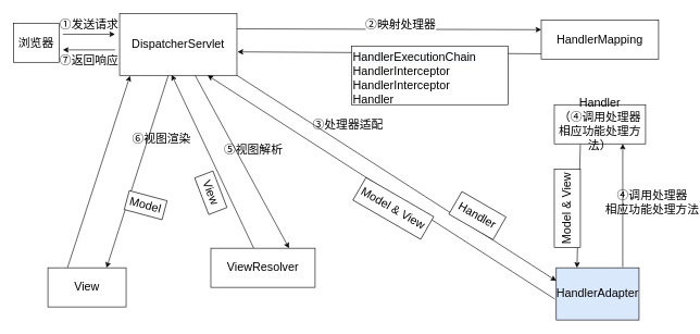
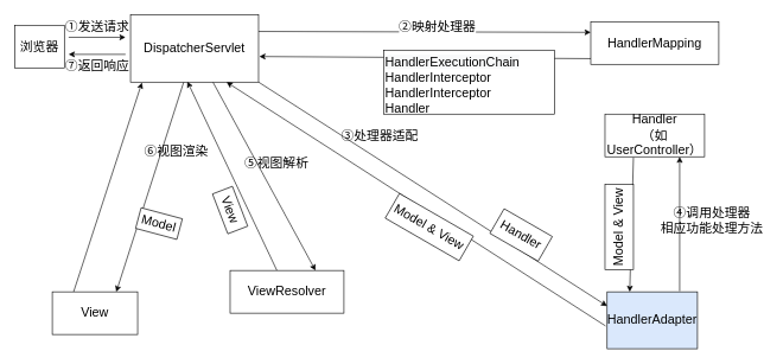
  <mxCell id="0" />
  <mxCell id="1" parent="0" />
  <mxCell id="2" value="②映射处理器" style="rounded=0;orthogonalLoop=1;jettySize=auto;html=1;fontSize=18;exitX=1;exitY=0.25;exitDx=0;exitDy=0;entryX=0;entryY=0.25;entryDx=0;entryDy=0;" parent="1" target="7" edge="1" source="5"><mxGeometry x="0.074" y="7" relative="1" as="geometry"><mxPoint x="366.92" y="46.94" as="sourcePoint" /><mxPoint x="788" y="47" as="targetPoint" /><mxPoint as="offset" /></mxGeometry></mxCell>
  <mxCell id="3" value="⑤视图解析" style="edgeStyle=none;rounded=0;orthogonalLoop=1;jettySize=auto;html=1;entryX=0.75;entryY=0;entryDx=0;entryDy=0;labelBackgroundColor=none;fontSize=18;" parent="1" source="5" target="22" edge="1"><mxGeometry x="-0.05" y="24" relative="1" as="geometry"><mxPoint as="offset" /></mxGeometry></mxCell>
  <mxCell id="4" value="⑥视图渲染" style="edgeStyle=none;rounded=0;orthogonalLoop=1;jettySize=auto;html=1;entryX=0.75;entryY=0;entryDx=0;entryDy=0;labelBackgroundColor=none;fontSize=18;" parent="1" source="5" target="24" edge="1"><mxGeometry x="-0.375" y="20" relative="1" as="geometry"><mxPoint as="offset" /></mxGeometry></mxCell>
  <mxCell id="5" value="DispatcherServlet" style="rounded=0;whiteSpace=wrap;html=1;fontSize=18;fontStyle=0" parent="1" vertex="1"><mxGeometry x="183" y="20" width="180" height="95" as="geometry" /></mxCell>
  <mxCell id="6" style="edgeStyle=none;rounded=0;orthogonalLoop=1;jettySize=auto;html=1;labelBackgroundColor=none;fontSize=18;exitX=0.011;exitY=0.867;exitDx=0;exitDy=0;exitPerimeter=0;entryX=1.006;entryY=0.621;entryDx=0;entryDy=0;entryPerimeter=0;" parent="1" source="7" target="5" edge="1"><mxGeometry relative="1" as="geometry"><mxPoint x="373" y="82" as="targetPoint" /></mxGeometry></mxCell>
  <mxCell id="7" value="HandlerMapping" style="rounded=0;whiteSpace=wrap;html=1;fontSize=18;fontStyle=0" parent="1" vertex="1"><mxGeometry x="830" y="30" width="180" height="60" as="geometry" /></mxCell>
  <mxCell id="8" value="浏览器" style="rounded=0;whiteSpace=wrap;html=1;fontSize=18;" parent="1" vertex="1"><mxGeometry x="20" y="35" width="70" height="60" as="geometry" /></mxCell>
  <mxCell id="9" value="①发送请求" style="endArrow=classic;html=1;rounded=0;fontSize=18;labelBackgroundColor=none;verticalAlign=bottom;" parent="1" edge="1"><mxGeometry width="50" height="50" relative="1" as="geometry"><mxPoint x="96" y="52" as="sourcePoint" /><mxPoint x="176" y="52" as="targetPoint" /></mxGeometry></mxCell>
  <mxCell id="10" value="⑦返回响应" style="endArrow=classic;html=1;rounded=0;labelBackgroundColor=none;fontSize=18;verticalAlign=top;" parent="1" edge="1"><mxGeometry width="50" height="50" relative="1" as="geometry"><mxPoint x="176" y="76" as="sourcePoint" /><mxPoint x="96" y="76" as="targetPoint" /></mxGeometry></mxCell>
  <mxCell id="11" value="&lt;span style=&quot;color: rgb(0, 0, 0); font-family: helvetica; font-size: 18px; font-style: normal; font-weight: 400; letter-spacing: normal; text-indent: 0px; text-transform: none; word-spacing: 0px; background-color: rgb(248, 249, 250); display: inline; float: none;&quot;&gt;HandlerExecutionChain&lt;br style=&quot;font-size: 18px;&quot;&gt;&lt;/span&gt;HandlerInterceptor&lt;br style=&quot;font-size: 18px;&quot;&gt;HandlerInterceptor&lt;br style=&quot;font-size: 18px;&quot;&gt;Handler" style="rounded=0;whiteSpace=wrap;html=1;fontSize=18;align=left;verticalAlign=top;labelPosition=center;verticalLabelPosition=middle;" parent="1" vertex="1"><mxGeometry x="539" y="70" width="240" height="90" as="geometry" /></mxCell>
  <mxCell id="12" style="edgeStyle=none;rounded=0;orthogonalLoop=1;jettySize=auto;html=1;entryX=0.75;entryY=1;entryDx=0;entryDy=0;labelBackgroundColor=none;fontSize=18;exitX=-0.017;exitY=0.6;exitDx=0;exitDy=0;exitPerimeter=0;" parent="1" source="13" target="5" edge="1"><mxGeometry relative="1" as="geometry" /></mxCell>
  <mxCell id="13" value="HandlerAdapter" style="rounded=0;whiteSpace=wrap;html=1;fontSize=18;fillColor=#dae8fc;" parent="1" vertex="1"><mxGeometry x="853" y="410" width="127" height="80" as="geometry" /></mxCell>
- <mxCell id="14" value="Handler&lt;br style=&quot;font-size: 18px;&quot;&gt;&lt;font style=&quot;font-size: 18px;&quot;&gt;（④调用处理器相应功能处理方法）&lt;/font&gt;" style="rounded=0;whiteSpace=wrap;html=1;fontSize=18;" parent="1" vertex="1"><mxGeometry x="850" y="160" width="140" height="60" as="geometry" /></mxCell>
+ <mxCell id="14" value="Handler&lt;br style=&quot;font-size: 18px;&quot;&gt;&lt;font style=&quot;font-size: 18px;&quot;&gt;（如UserController）&lt;/font&gt;" style="rounded=0;whiteSpace=wrap;html=1;fontSize=18;" parent="1" vertex="1"><mxGeometry x="850" y="160" width="140" height="60" as="geometry" /></mxCell>
  <mxCell id="15" value="" style="endArrow=classic;html=1;rounded=0;labelBackgroundColor=none;fontSize=18;entryX=0.25;entryY=0;entryDx=0;entryDy=0;horizontal=0;" parent="1" target="13" edge="1"><mxGeometry x="-0.058" y="-10" width="50" height="50" relative="1" as="geometry"><mxPoint x="890" y="221" as="sourcePoint" /><mxPoint x="890" y="401" as="targetPoint" /><mxPoint as="offset" /></mxGeometry></mxCell>
  <mxCell id="16" value="④调用处理器&lt;br style=&quot;font-size: 18px;&quot;&gt;相应功能处理方法" style="endArrow=classic;html=1;rounded=0;labelBackgroundColor=none;fontSize=18;entryX=0.75;entryY=1;entryDx=0;entryDy=0;horizontal=1;" parent="1" target="14" edge="1"><mxGeometry x="0.048" y="-45" width="50" height="50" relative="1" as="geometry"><mxPoint x="955" y="409" as="sourcePoint" /><mxPoint x="955" y="229" as="targetPoint" /><mxPoint as="offset" /></mxGeometry></mxCell>
  <mxCell id="17" value="Model &amp;amp; View" style="rounded=0;whiteSpace=wrap;html=1;fontSize=18;horizontal=0;" parent="1" vertex="1"><mxGeometry x="850" y="259" width="40" height="120" as="geometry" /></mxCell>
  <mxCell id="18" value="③处理器适配" style="edgeStyle=none;rounded=0;orthogonalLoop=1;jettySize=auto;html=1;entryX=1;entryY=1;entryDx=0;entryDy=0;labelBackgroundColor=none;fontSize=18;endArrow=none;exitX=0;exitY=0.25;exitDx=0;exitDy=0;startArrow=classic;startFill=1;" parent="1" source="13" target="5" edge="1"><mxGeometry x="0.37" y="-29" relative="1" as="geometry"><mxPoint x="833" y="360" as="sourcePoint" /><mxPoint x="598.238" y="280.453" as="targetPoint" /><mxPoint as="offset" /></mxGeometry></mxCell>
  <mxCell id="19" value="Handler" style="rounded=0;whiteSpace=wrap;html=1;fontSize=18;rotation=30;" parent="1" vertex="1"><mxGeometry x="693" y="310" width="78.19" height="40" as="geometry" /></mxCell>
  <mxCell id="20" value="Model &amp;amp; View" style="rounded=0;whiteSpace=wrap;html=1;fontSize=18;horizontal=0;rotation=120;" parent="1" vertex="1"><mxGeometry x="583" y="259" width="40" height="120" as="geometry" /></mxCell>
  <mxCell id="21" style="edgeStyle=none;rounded=0;orthogonalLoop=1;jettySize=auto;html=1;entryX=0.444;entryY=0.993;entryDx=0;entryDy=0;entryPerimeter=0;labelBackgroundColor=none;fontSize=18;" parent="1" source="22" target="5" edge="1"><mxGeometry relative="1" as="geometry" /></mxCell>
  <mxCell id="22" value="ViewResolver" style="rounded=0;whiteSpace=wrap;html=1;fontSize=18;" parent="1" vertex="1"><mxGeometry x="323" y="380" width="160" height="60" as="geometry" /></mxCell>
  <mxCell id="23" style="edgeStyle=none;rounded=0;orthogonalLoop=1;jettySize=auto;html=1;labelBackgroundColor=none;fontSize=18;exitX=0.25;exitY=0;exitDx=0;exitDy=0;entryX=0.089;entryY=1.007;entryDx=0;entryDy=0;entryPerimeter=0;" parent="1" source="24" target="5" edge="1"><mxGeometry relative="1" as="geometry"><mxPoint x="203" y="140" as="targetPoint" /></mxGeometry></mxCell>
  <mxCell id="24" value="View" style="rounded=0;whiteSpace=wrap;html=1;fontSize=18;" parent="1" vertex="1"><mxGeometry x="73" y="410" width="120" height="60" as="geometry" /></mxCell>
  <mxCell id="25" value="View" style="rounded=0;whiteSpace=wrap;html=1;fontSize=18;rotation=69;" parent="1" vertex="1"><mxGeometry x="293" y="280" width="60" height="30" as="geometry" /></mxCell>
  <mxCell id="26" value="Model" style="rounded=0;whiteSpace=wrap;html=1;fontSize=18;rotation=15;" parent="1" vertex="1"><mxGeometry x="193" y="299" width="60" height="30" as="geometry" /></mxCell>
